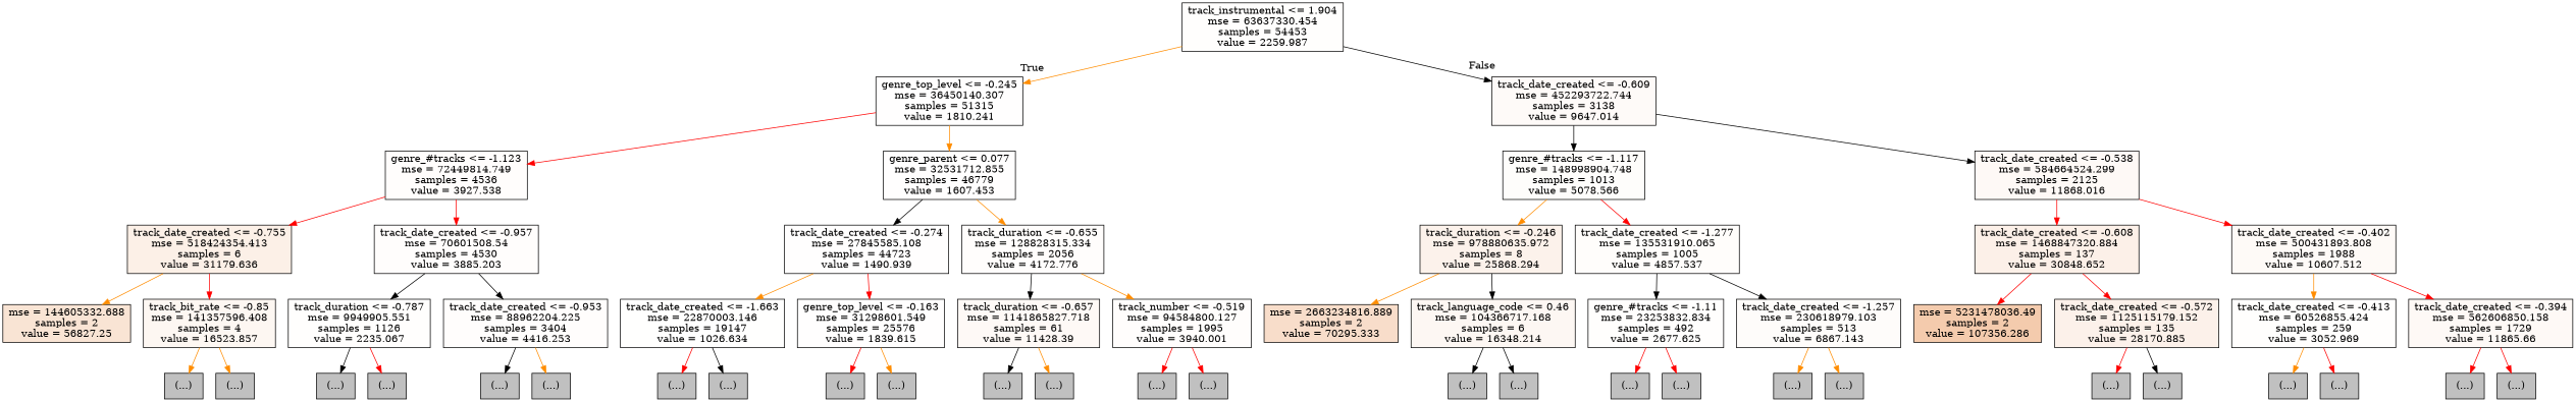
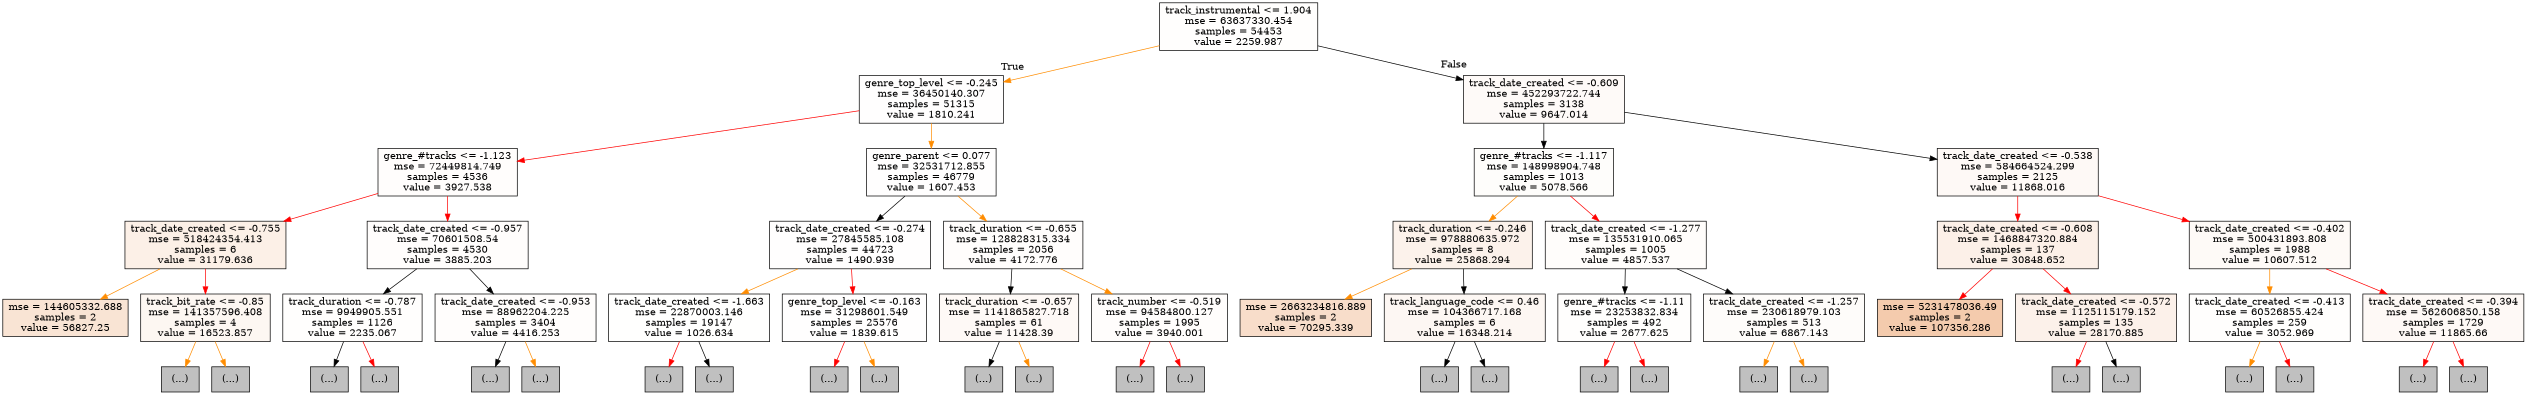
  digraph {
    node [color=black fillcolor="#C0C0C0" shape=box style=filled]
    edge [color=red]
    n1 [fillcolor="#fffefd" label="track_instrumental <= 1.904\nmse = 63637330.454\nsamples = 54453\nvalue = 2259.987"]
    n2 [fillcolor="#fffefe" label="genre_top_level <= -0.245\nmse = 36450140.307\nsamples = 51315\nvalue = 1810.241"]
    n3 [fillcolor="#fefaf8" label="track_date_created <= -0.609\nmse = 452293722.744\nsamples = 3138\nvalue = 9647.014"]
    n4 [fillcolor="#fffdfc" label="genre_#tracks <= -1.123\nmse = 72449814.749\nsamples = 4536\nvalue = 3927.538"]
    n5 [fillcolor="#fffefe" label="genre_parent <= 0.077\nmse = 32531712.855\nsamples = 46779\nvalue = 1607.453"]
    n6 [fillcolor="#fcf0e7" label="track_date_created <= -0.755\nmse = 518424354.413\nsamples = 6\nvalue = 31179.636"]
    n7 [fillcolor="#fffdfc" label="track_date_created <= -0.957\nmse = 70601508.54\nsamples = 4530\nvalue = 3885.203"]
    n8 [fillcolor="#f9e4d4" label="mse = 144605332.688\nsamples = 2\nvalue = 56827.25"]
    n9 [fillcolor="#fdf7f2" label="track_bit_rate <= -0.85\nmse = 141357596.408\nsamples = 4\nvalue = 16523.857"]
    n10 [label="(...)"]
    n11 [label="(...)"]
    n12 [fillcolor="#fffefd" label="track_duration <= -0.787\nmse = 9949905.551\nsamples = 1126\nvalue = 2235.067"]
    n13 [fillcolor="#fffdfc" label="track_date_created <= -0.953\nmse = 88962204.225\nsamples = 3404\nvalue = 4416.253"]
    n14 [label="(...)"]
    n15 [label="(...)"]
    n16 [label="(...)"]
    n17 [label="(...)"]
    n18 [fillcolor="#fffefe" label="track_date_created <= -0.274\nmse = 27845585.108\nsamples = 44723\nvalue = 1490.939"]
    n19 [fillcolor="#fffdfc" label="track_duration <= -0.655\nmse = 128828315.334\nsamples = 2056\nvalue = 4172.776"]
    n20 [fillcolor="#fffffe" label="track_date_created <= -1.663\nmse = 22870003.146\nsamples = 19147\nvalue = 1026.634"]
    n21 [fillcolor="#fffefe" label="genre_top_level <= -0.163\nmse = 31298601.549\nsamples = 25576\nvalue = 1839.615"]
    n22 [label="(...)"]
    n23 [label="(...)"]
    n24 [label="(...)"]
    n25 [label="(...)"]
    n26 [fillcolor="#fef9f6" label="track_duration <= -0.657\nmse = 1141865827.718\nsamples = 61\nvalue = 11428.39"]
    n27 [fillcolor="#fffdfc" label="track_number <= -0.519\nmse = 94584800.127\nsamples = 1995\nvalue = 3940.001"]
    n28 [label="(...)"]
    n29 [label="(...)"]
    n30 [label="(...)"]
    n31 [label="(...)"]
    n32 [fillcolor="#fefdfb" label="genre_#tracks <= -1.117\nmse = 148998904.748\nsamples = 1013\nvalue = 5078.566"]
    n33 [fillcolor="#fef9f6" label="track_date_created <= -0.538\nmse = 584664524.299\nsamples = 2125\nvalue = 11868.016"]
    n34 [fillcolor="#fcf2eb" label="track_duration <= -0.246\nmse = 978880635.972\nsamples = 8\nvalue = 25868.294"]
    n35 [fillcolor="#fffdfb" label="track_date_created <= -1.277\nmse = 135531910.065\nsamples = 1005\nvalue = 4857.537"]
-   n36 [fillcolor="#f8ddca" label="mse = 2663234816.889\nsamples = 2\nvalue = 70295.333"]
+   n36 [fillcolor="#f8ddca" label="mse = 2663234816.889\nsamples = 2\nvalue = 70295.339"]
    n37 [fillcolor="#fdf7f3" label="track_language_code <= 0.46\nmse = 104366717.168\nsamples = 6\nvalue = 16348.214"]
    n38 [label="(...)"]
    n39 [label="(...)"]
    n40 [fillcolor="#fffefd" label="genre_#tracks <= -1.11\nmse = 23253832.834\nsamples = 492\nvalue = 2677.625"]
    n41 [fillcolor="#fefcfa" label="track_date_created <= -1.257\nmse = 230618979.103\nsamples = 513\nvalue = 6867.143"]
    n42 [label="(...)"]
    n43 [label="(...)"]
    n44 [label="(...)"]
    n45 [label="(...)"]
    n46 [fillcolor="#fcf0e8" label="track_date_created <= -0.608\nmse = 1468847320.884\nsamples = 137\nvalue = 30848.652"]
    n47 [fillcolor="#fefaf7" label="track_date_created <= -0.402\nmse = 500431893.808\nsamples = 1988\nvalue = 10607.512"]
    n48 [fillcolor="#f4cbad" label="mse = 5231478036.49\nsamples = 2\nvalue = 107356.286"]
    n49 [fillcolor="#fcf1ea" label="track_date_created <= -0.572\nmse = 1125115179.152\nsamples = 135\nvalue = 28170.885"]
    n50 [label="(...)"]
    n51 [label="(...)"]
    n52 [fillcolor="#fffefd" label="track_date_created <= -0.413\nmse = 60526855.424\nsamples = 259\nvalue = 3052.969"]
    n53 [fillcolor="#fef9f6" label="track_date_created <= -0.394\nmse = 562606850.158\nsamples = 1729\nvalue = 11865.66"]
    n54 [label="(...)"]
    n55 [label="(...)"]
    n56 [label="(...)"]
    n57 [label="(...)"]
    n1 -> n2 [headlabel=True labelangle=45 labeldistance=2.5 color=darkorange]
    n1 -> n3 [headlabel=False labelangle=-45 labeldistance=2.5 color=black]
    n2 -> n4
    n2 -> n5 [color=darkorange]
    n3 -> n32 [color=black]
    n3 -> n33 [color=black]
    n4 -> n6
    n4 -> n7
    n5 -> n18 [color=black]
    n5 -> n19 [color=darkorange]
    n6 -> n8 [color=darkorange]
    n6 -> n9
    n7 -> n12 [color=black]
    n7 -> n13 [color=black]
    n9 -> n10 [color=darkorange]
    n9 -> n11 [color=darkorange]
    n12 -> n14 [color=black]
    n12 -> n15
    n13 -> n16 [color=black]
    n13 -> n17 [color=darkorange]
    n18 -> n20 [color=darkorange]
    n18 -> n21
    n19 -> n26 [color=black]
    n19 -> n27 [color=darkorange]
    n20 -> n22
    n20 -> n23 [color=black]
    n21 -> n24
    n21 -> n25 [color=darkorange]
    n26 -> n28 [color=black]
    n26 -> n29 [color=darkorange]
    n27 -> n30
    n27 -> n31
    n32 -> n34 [color=darkorange]
    n32 -> n35
    n33 -> n46
    n33 -> n47
    n34 -> n36 [color=darkorange]
    n34 -> n37 [color=black]
    n35 -> n40 [color=black]
    n35 -> n41 [color=black]
    n37 -> n38 [color=black]
    n37 -> n39 [color=black]
    n40 -> n42
    n40 -> n43
    n41 -> n44 [color=darkorange]
    n41 -> n45 [color=darkorange]
    n46 -> n48
    n46 -> n49
    n47 -> n52 [color=darkorange]
    n47 -> n53
    n49 -> n50
    n49 -> n51 [color=black]
    n52 -> n54 [color=darkorange]
    n52 -> n55
    n53 -> n56
    n53 -> n57
  }
